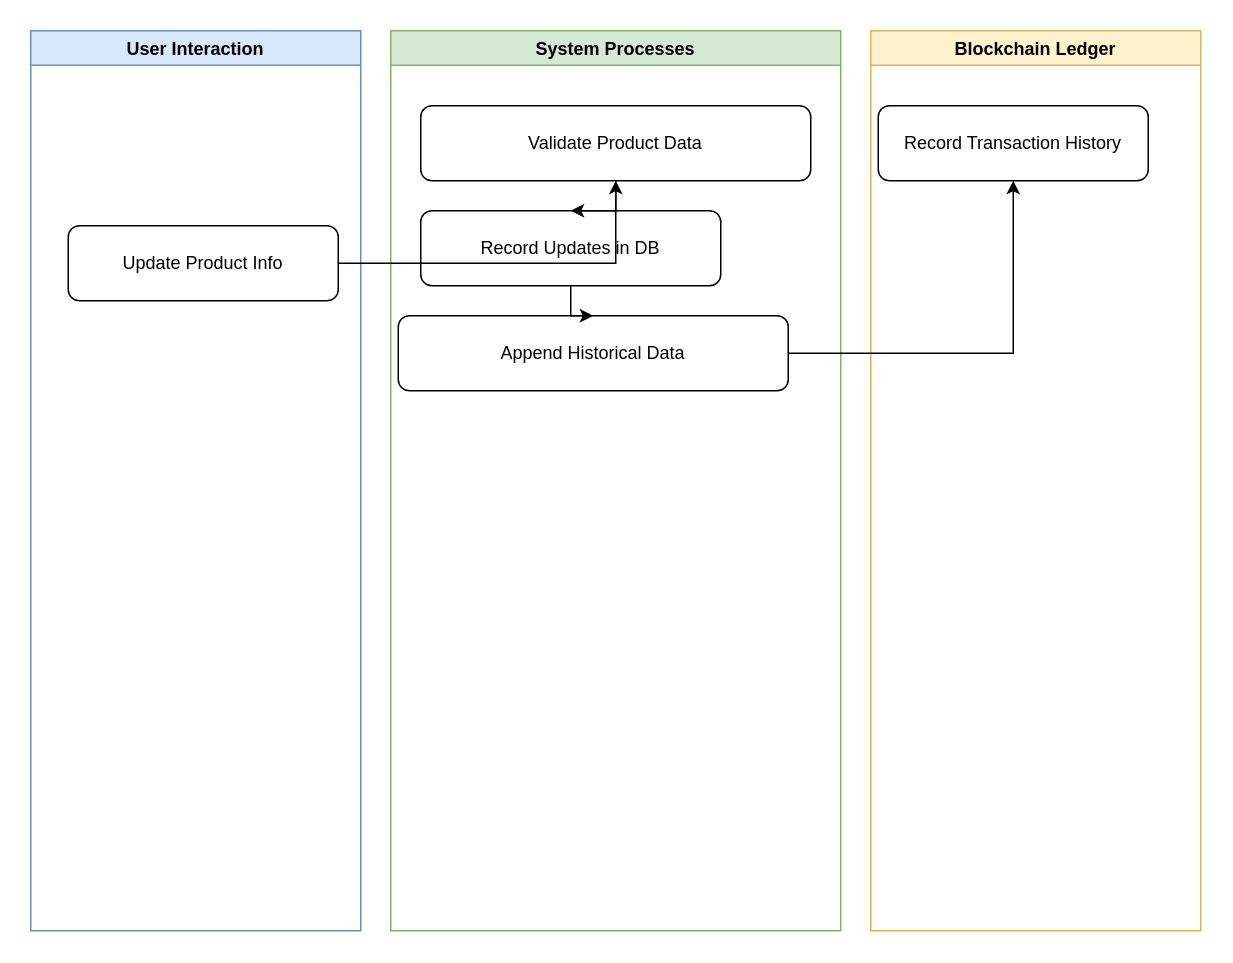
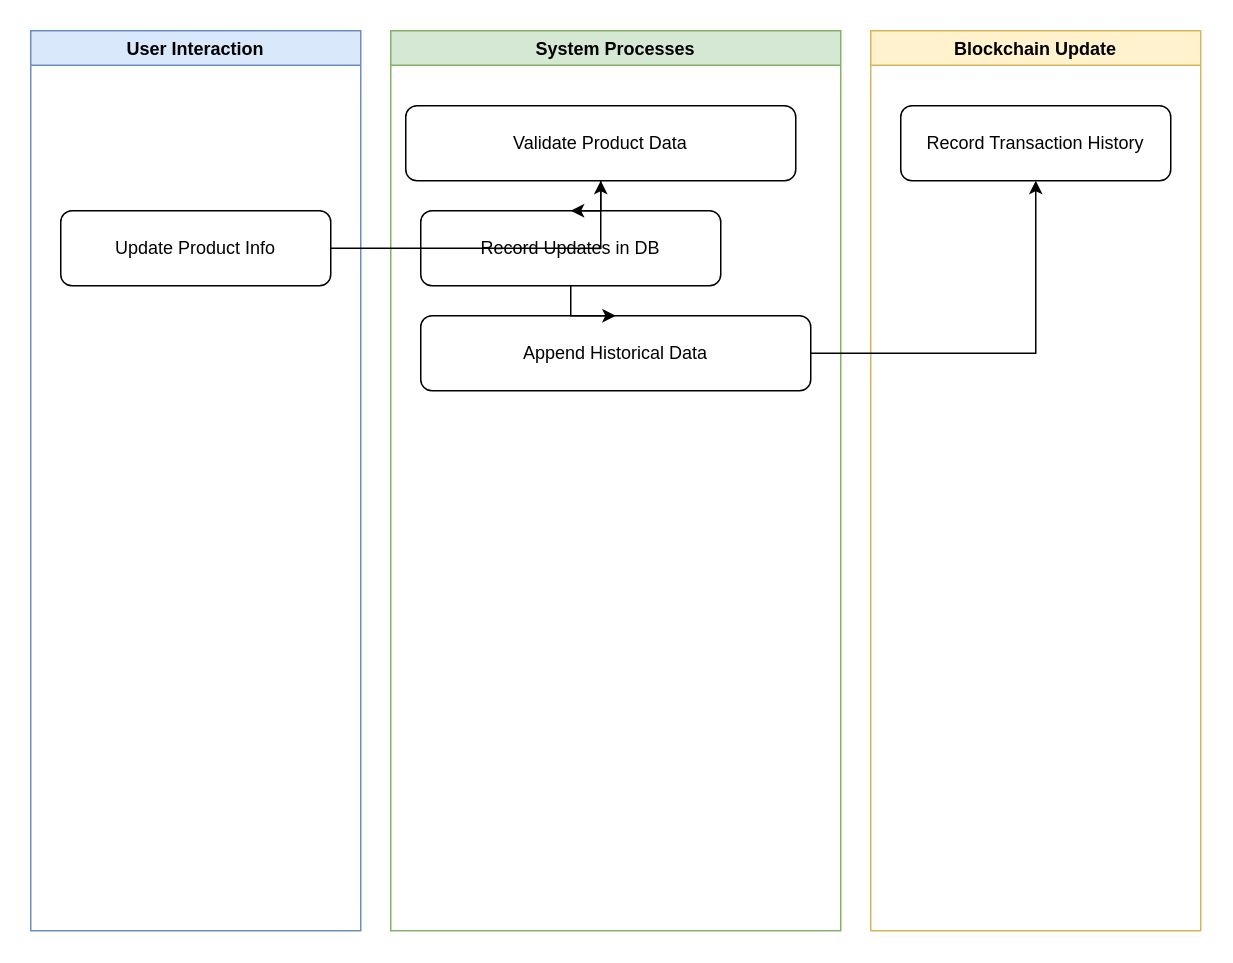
  <mxCell id="0" />
  <mxCell id="1" parent="0" />
  <mxCell id="2" value="User Interaction" style="swimlane;fillColor=#dae8fc;strokeColor=#6c8ebf;fontColor=#000000;" vertex="1" parent="1"><mxGeometry x="20" y="20" width="220" height="600" as="geometry" /></mxCell>
- <mxCell id="3" value="Update Product Info" style="rounded=1;whiteSpace=wrap;html=1;fillColor=#ffffff;strokeColor=#000000;fontColor=#000000;" vertex="1" parent="2"><mxGeometry x="25" y="130" width="180" height="50" as="geometry" /></mxCell>
+ <mxCell id="3" value="Update Product Info" style="rounded=1;whiteSpace=wrap;html=1;fillColor=#ffffff;strokeColor=#000000;fontColor=#000000;" vertex="1" parent="2"><mxGeometry x="20" y="120" width="180" height="50" as="geometry" /></mxCell>
  <mxCell id="4" value="System Processes" style="swimlane;fillColor=#d5e8d4;strokeColor=#82b366;fontColor=#000000;" vertex="1" parent="1"><mxGeometry x="260" y="20" width="300" height="600" as="geometry" /></mxCell>
- <mxCell id="5" value="Validate Product Data" style="rounded=1;whiteSpace=wrap;html=1;fillColor=#ffffff;strokeColor=#000000;fontColor=#000000;" vertex="1" parent="4"><mxGeometry x="20" y="50" width="260" height="50" as="geometry" /></mxCell>
+ <mxCell id="5" value="Validate Product Data" style="rounded=1;whiteSpace=wrap;html=1;fillColor=#ffffff;strokeColor=#000000;fontColor=#000000;" vertex="1" parent="4"><mxGeometry x="10" y="50" width="260" height="50" as="geometry" /></mxCell>
  <mxCell id="6" value="Record Updates in DB" style="rounded=1;whiteSpace=wrap;html=1;fillColor=#ffffff;strokeColor=#000000;fontColor=#000000;" vertex="1" parent="4"><mxGeometry x="20" y="120" width="200" height="50" as="geometry" /></mxCell>
- <mxCell id="7" value="Append Historical Data" style="rounded=1;whiteSpace=wrap;html=1;fillColor=#ffffff;strokeColor=#000000;fontColor=#000000;" vertex="1" parent="4"><mxGeometry x="5" y="190" width="260" height="50" as="geometry" /></mxCell>
- <mxCell id="8" value="Blockchain Ledger" style="swimlane;fillColor=#fff2cc;strokeColor=#d6b656;fontColor=#000000;" vertex="1" parent="1"><mxGeometry x="580" y="20" width="220" height="600" as="geometry" /></mxCell>
- <mxCell id="9" value="Record Transaction History" style="rounded=1;whiteSpace=wrap;html=1;fillColor=#ffffff;strokeColor=#000000;fontColor=#000000;" vertex="1" parent="8"><mxGeometry x="5" y="50" width="180" height="50" as="geometry" /></mxCell>
+ <mxCell id="7" value="Append Historical Data" style="rounded=1;whiteSpace=wrap;html=1;fillColor=#ffffff;strokeColor=#000000;fontColor=#000000;" vertex="1" parent="4"><mxGeometry x="20" y="190" width="260" height="50" as="geometry" /></mxCell>
+ <mxCell id="8" value="Blockchain Update" style="swimlane;fillColor=#fff2cc;strokeColor=#d6b656;fontColor=#000000;" vertex="1" parent="1"><mxGeometry x="580" y="20" width="220" height="600" as="geometry" /></mxCell>
+ <mxCell id="9" value="Record Transaction History" style="rounded=1;whiteSpace=wrap;html=1;fillColor=#ffffff;strokeColor=#000000;fontColor=#000000;" vertex="1" parent="8"><mxGeometry x="20" y="50" width="180" height="50" as="geometry" /></mxCell>
  <mxCell id="10" value="" style="edgeStyle=orthogonalEdgeStyle;rounded=0;orthogonalLoop=1;jettySize=auto;html=1;strokeColor=#000000;" edge="1" parent="1" source="3" target="5"><mxGeometry relative="1" as="geometry" /></mxCell>
  <mxCell id="11" value="" style="edgeStyle=orthogonalEdgeStyle;rounded=0;orthogonalLoop=1;jettySize=auto;html=1;strokeColor=#000000;" edge="1" parent="1" source="5" target="6"><mxGeometry relative="1" as="geometry" /></mxCell>
  <mxCell id="12" value="" style="edgeStyle=orthogonalEdgeStyle;rounded=0;orthogonalLoop=1;jettySize=auto;html=1;strokeColor=#000000;" edge="1" parent="1" source="6" target="7"><mxGeometry relative="1" as="geometry" /></mxCell>
  <mxCell id="13" value="" style="edgeStyle=orthogonalEdgeStyle;rounded=0;orthogonalLoop=1;jettySize=auto;html=1;strokeColor=#000000;" edge="1" parent="1" source="7" target="9"><mxGeometry relative="1" as="geometry" /></mxCell>
